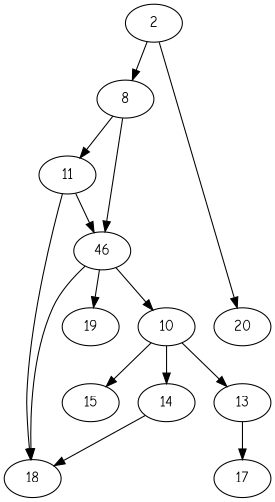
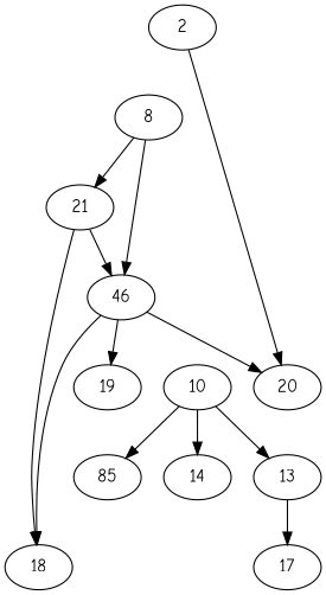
  digraph {
    fontname="Comic Neue"
    node [fontname="Comic Neue"]
    edge [fontname="Comic Neue"]
    n1 [label=46]
    8
-   11
+   11 [label=21]
    13
    17
    20
    19
    18
    10
-   15
+   15 [label=85]
    14
    2
-   n1 -> 10
+   n1 -> 20
    n1 -> 19
    n1 -> 18
    8 -> n1
    8 -> 11
    11 -> n1
    11 -> 18
    13 -> 17
    10 -> 13
    10 -> 15
    10 -> 14
-   14 -> 18
-   2 -> 8
    2 -> 20
  }
